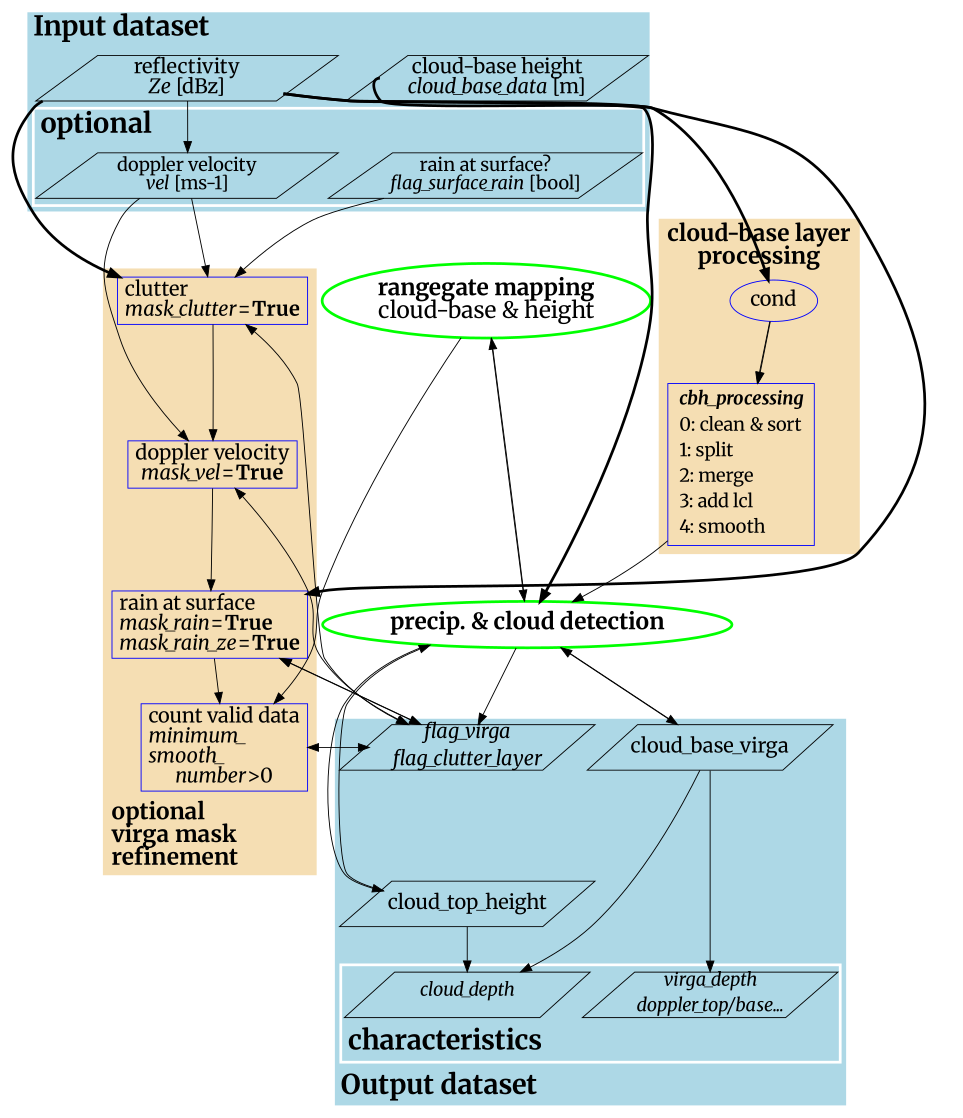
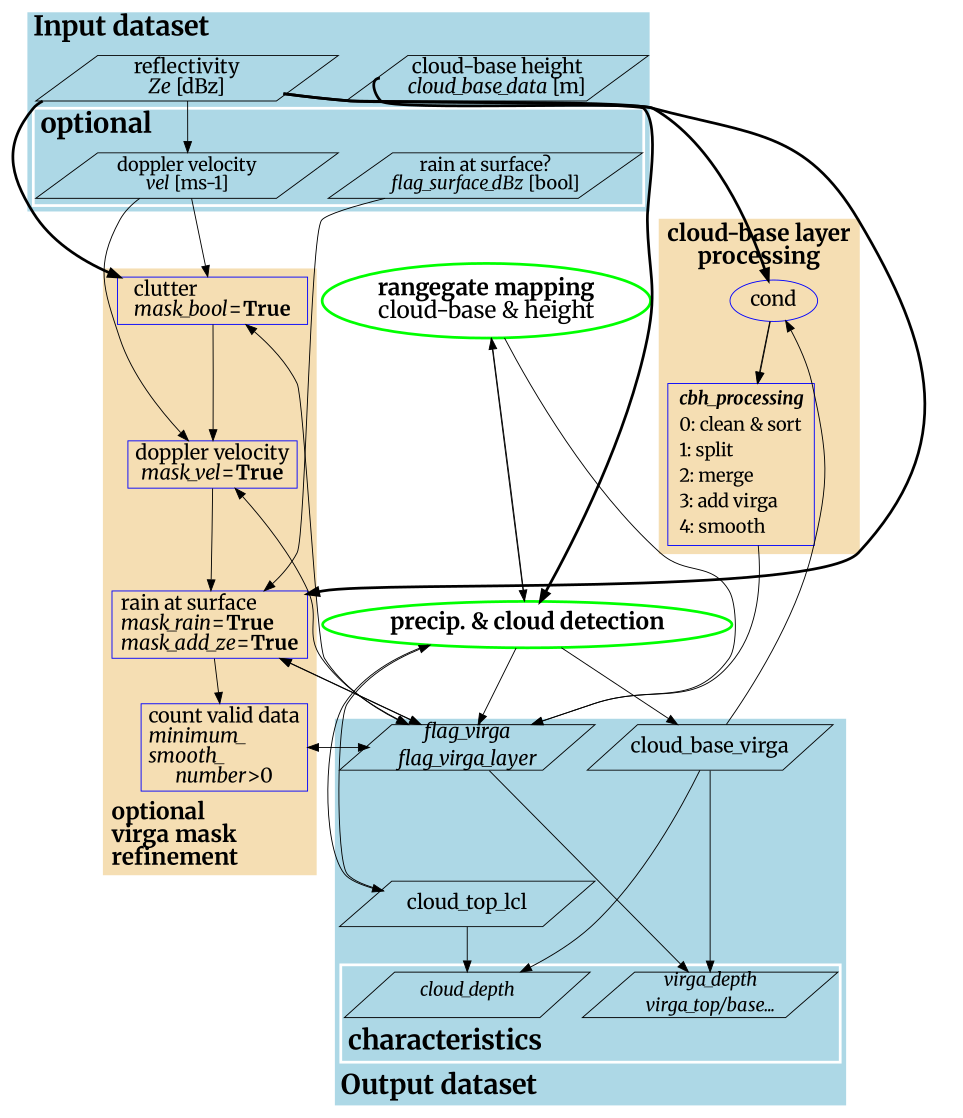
  digraph {
    fontname=Merriweather
    fontsize=25
    nodesep=0.02
    rankdir=TD
    ranksep=0.7
    splines=true
    node [fontname=Merriweather fontsize=22 shape=parallelogram fixedsize=true]
    edge [arrowsize=1.2 fontname=Merriweather]
    n1 [color=green fontsize=25 label=<<b>rangegate mapping</b><BR align="left"/>cloud-base &amp; height> penwidth=3 shape=ellipse fixedsize=""]
    n2 [color=green fontsize=25 label=<<b>precip. &amp; cloud detection</b>> penwidth=3 shape=ellipse fixedsize=""]
-   n3 [color=blue fontsize=20 label=<<TABLE BORDER='0'>                 <TR align='left'><TD><i><b>cbh_processing</b></i></TD></TR>                 <TR><TD align='left'>0: clean &amp; sort</TD></TR>                 <TR><TD align='left'>1: split</TD></TR>                 <TR><TD align='left'>2: merge</TD></TR>                 <TR><TD align='left'>3: add lcl</TD></TR>                 <TR><TD align='left'>4: smooth</TD></TR>               </TABLE>> shape=box fixedsize=""]
+   n3 [color=blue fontsize=20 label=<<TABLE BORDER='0'>                 <TR align='left'><TD><i><b>cbh_processing</b></i></TD></TR>                 <TR><TD align='left'>0: clean &amp; sort</TD></TR>                 <TR><TD align='left'>1: split</TD></TR>                 <TR><TD align='left'>2: merge</TD></TR>                 <TR><TD align='left'>3: add virga</TD></TR>                 <TR><TD align='left'>4: smooth</TD></TR>               </TABLE>> shape=box fixedsize=""]
    n4 [color=blue label=cond shape="" fixedsize=""]
    n5 [height=0.7 label=<<font>reflectivity<BR align="left"/><i>Ze</i> [dBz]</font>> width=4.3]
    n6 [height=0.7 label=<<font>cloud-base height<BR/><i>cloud_base_data</i> [m]</font>> width=4.3]
    n7 [fontsize=20 height=0.7 label=<<font>doppler velocity<BR align="left"/><i>vel</i> [ms-1]</font>> width=4.3]
-   n8 [fontsize=20 height=0.7 label=<<font>rain at surface?<BR/><i>flag_surface_rain</i> [bool]</font>> width=4.3]
+   n8 [fontsize=20 height=0.7 label=<<font>rain at surface?<BR/><i>flag_surface_dBz</i> [bool]</font>> width=4.3]
    n9 [color=blue label=<<font>doppler velocity<BR align="left"/><i>mask_vel</i>=<b>True</b></font>> shape=box fixedsize=""]
-   n10 [color=blue label=<<font>rain at surface<BR align="left"/><i>mask_rain</i>=<b>True</b><BR align="left"/><i>mask_rain_ze</i>=<b>True</b></font>> shape=box fixedsize=""]
-   n11 [color=blue label=<<font>clutter<BR align="left"/><i>mask_clutter</i>=<b>True</b></font>> shape=box fixedsize=""]
+   n10 [color=blue label=<<font>rain at surface<BR align="left"/><i>mask_rain</i>=<b>True</b><BR align="left"/><i>mask_add_ze</i>=<b>True</b></font>> shape=box fixedsize=""]
+   n11 [color=blue label=<<font>clutter<BR align="left"/><i>mask_bool</i>=<b>True</b></font>> shape=box fixedsize=""]
    n12 [color=blue label=<<font>count valid data<BR align="left"/><i>minimum_<BR align="left"/>smooth_<BR align="left"/>number</i>&gt;0</font>> shape=box fixedsize=""]
-   n13 [fontsize=20 height=0.7 label=<<TABLE BORDER='0'>                                 <TR align='left'><TD port="1"><i>virga_depth</i></TD></TR>                                 <TR align='left'><TD port="2"><i>doppler_top/base...</i></TD></TR>                                 </TABLE>> width=3.5]
+   n13 [fontsize=20 height=0.7 label=<<TABLE BORDER='0'>                                 <TR align='left'><TD port="1"><i>virga_depth</i></TD></TR>                                 <TR align='left'><TD port="2"><i>virga_top/base...</i></TD></TR>                                 </TABLE>> width=3.5]
    n14 [fontsize=20 height=0.7 label=<<TABLE BORDER='0'>                                 <TR align='left'><TD port="1"><i>cloud_depth</i></TD></TR>                                 <TR align='left'><TD></TD></TR>                                 </TABLE>> width=3.5]
-   n15 [height=0.7 label=<<TABLE BORDER='0'>                             <TR align='left'><TD port="1"><i>flag_virga</i></TD></TR>                             <TR align='left'><TD port="2"><i>flag_clutter_layer</i></TD></TR>                             </TABLE>> width=3.5]
-   n16 [height=0.7 label=cloud_top_height width=3.5]
+   n15 [height=0.7 label=<<TABLE BORDER='0'>                             <TR align='left'><TD port="1"><i>flag_virga</i></TD></TR>                             <TR align='left'><TD port="2"><i>flag_virga_layer</i></TD></TR>                             </TABLE>> width=3.5]
+   n16 [height=0.7 label=cloud_top_lcl width=3.5]
    n17 [height=0.7 label=cloud_base_virga width=3.5]
    subgraph sub_1 {
      n1
      n2
    }
    subgraph cluster_2 {
      color=wheat
      label=<<font><b>cloud-base layer<BR/>processing</b></font>>
      labelloc=t
      penwidth=3
      style=filled
      n3
      n4
    }
    subgraph cluster_3 {
      bgcolor=lightblue
      fontsize=30
      label=<<font><b>Input dataset</b></font>>
      labeljust=l
      pencolor=white
      penwidth=3
      subgraph sub_4 {
        bgcolor=lightblue
        fontsize=22
        label=<<font><b>mandatory</b></font>>
        labeljust=l
        pencolor=white
        penwidth=3
        n5
        n6
      }
      subgraph cluster_5 {
        bgcolor=lightblue
        fontsize=30
        label=<<font><b>optional</b></font>>
        labelfontsize=16
        labeljust=l
        pencolor=white
        penwidth=3
        n7
        n8
      }
    }
    subgraph cluster_6 {
      color=wheat
      label=<<font><b>optional<BR align="left"/>virga mask<BR align="left"/>refinement</b></font>>
      labeljust=l
      labelloc=b
      penwidth=3
      style=filled
      n9
      n10
      n11
      n12
    }
    subgraph cluster_7 {
      bgcolor=lightblue
      fontsize=30
      label=<<font><b>Output dataset</b></font>>
      labeljust=l
      labelloc=b
      pencolor=white
      penwidth=3
      n15
      n16
      n17
      subgraph cluster_8 {
        bgcolor=lightblue
        fontsize=30
        label=<<font><b>characteristics</b></font>>
        labeljust=l
        labelloc=b
        pencolor=white
        penwidth=3
        n13
        n14
      }
    }
    n1 -> n2
    n1 -> n3 [style=invis]
-   n1 -> n12
+   n1 -> n15
    n2 -> n1
    n2 -> n9 [style=invis]
    n2 -> n12 [style=invis]
    n2 -> n15
    n2 -> n16
    n2 -> n17
-   n3 -> n2
+   n3 -> n15
    n3 -> n11 [style=invis]
    n4 -> n3 [color=black]
    n4 -> n3
    n5 -> n2 [penwidth=3]
    n5 -> n7 [style=invis]
    n5 -> n7
    n5 -> n10 [penwidth=3]
    n5 -> n11 [penwidth=3]
    n6 -> n4 [penwidth=3 tailport=w]
    n7 -> n1 [style=invis]
    n7 -> n9
    n7 -> n11
    n8 -> n1 [style=invis]
-   n8 -> n11
+   n8 -> n10
    n9 -> n10 [color=black style=invis]
    n9 -> n10
    n9 -> n15 [dir=both]
    n10 -> n12 [color=black style=invis]
    n10 -> n12
    n10 -> n15 [dir=both]
    n10 -> n15 [dir=both]
    n11 -> n9 [color=black style=invis]
    n11 -> n9
    n11 -> n15 [dir=both]
    n12 -> n15 [dir=both]
+   n15 -> n13
    n15 -> n16 [style=invis]
    n16 -> n2
    n16 -> n14
-   n17 -> n2
+   n17 -> n4
    n17 -> n13
    n17 -> n14
    n17 -> n16 [style=invis]
  }
